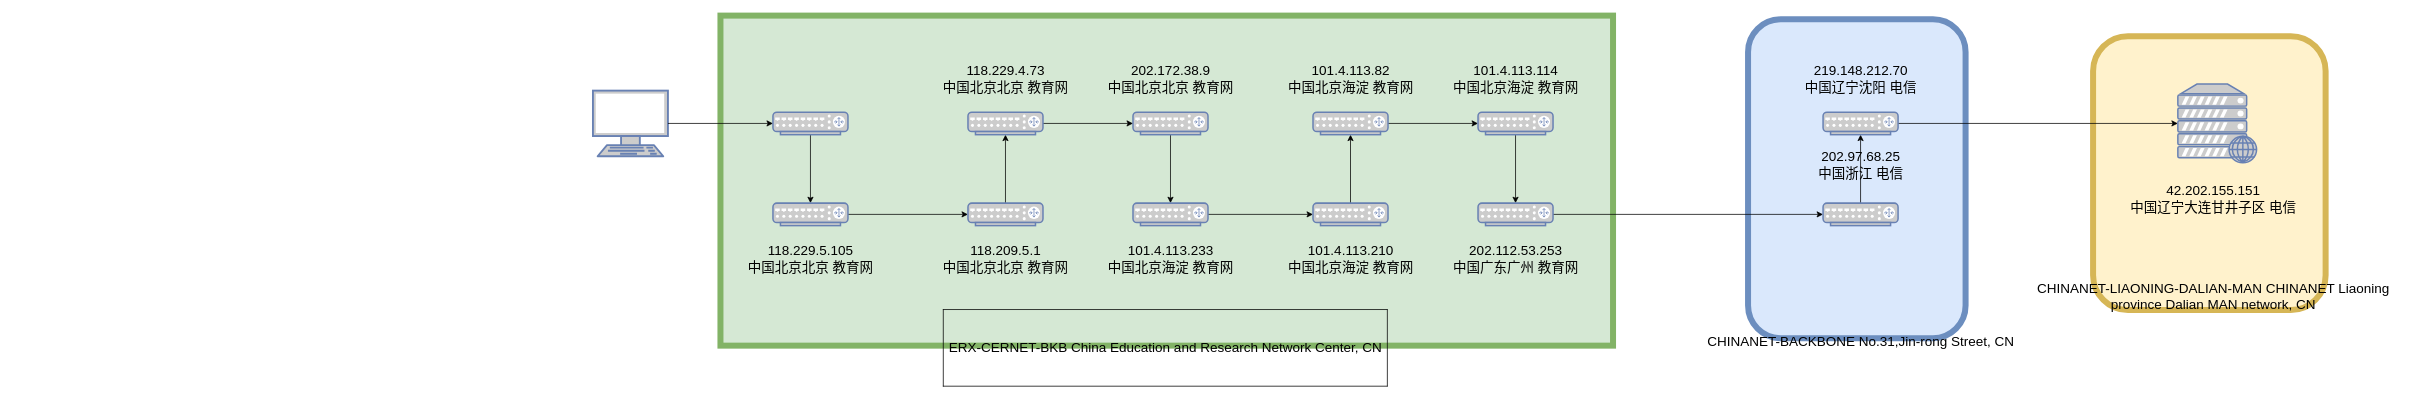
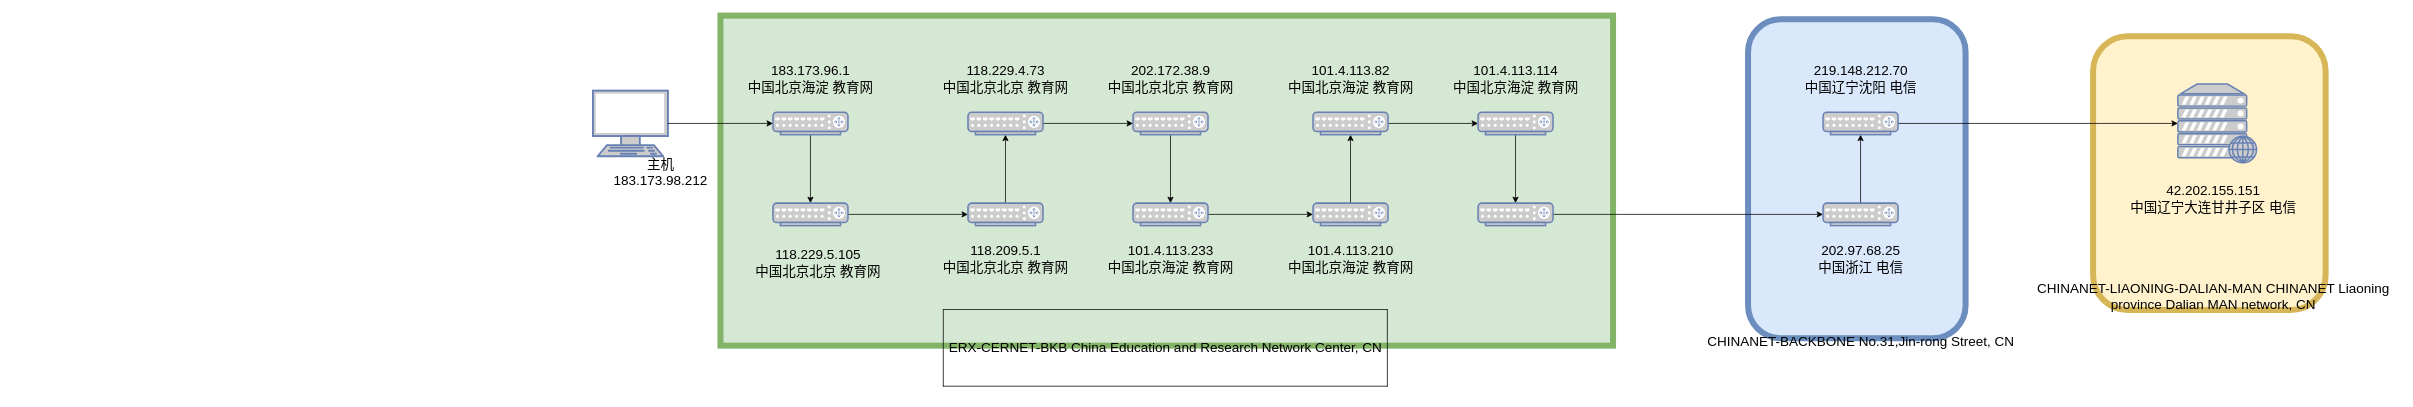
  <mxCell id="0" />
  <mxCell id="1" parent="0" />
  <mxCell id="2" value="" style="rounded=1;whiteSpace=wrap;html=1;fontSize=18;strokeWidth=8;fillColor=#fff2cc;strokeColor=#d6b656;" vertex="1" parent="1"><mxGeometry x="2790" y="47.5" width="310" height="365" as="geometry" /></mxCell>
  <mxCell id="3" value="" style="rounded=1;whiteSpace=wrap;html=1;fontSize=18;strokeWidth=8;fillColor=#dae8fc;strokeColor=#6c8ebf;" vertex="1" parent="1"><mxGeometry x="2330" y="25" width="290" height="425" as="geometry" /></mxCell>
  <mxCell id="4" value="&lt;div align=&quot;center&quot;&gt;&lt;br&gt;&lt;/div&gt;" style="text;html=1;align=center;verticalAlign=middle;resizable=0;points=[];autosize=1;strokeColor=none;fillColor=none;" parent="1" vertex="1"><mxGeometry x="20" y="230" width="20" height="20" as="geometry" /></mxCell>
+ <mxCell id="5" value="&lt;font style=&quot;font-size: 18px&quot;&gt;主机&lt;br&gt;183.173.98.212&lt;/font&gt;" style="text;html=1;align=center;verticalAlign=middle;resizable=0;points=[];autosize=1;strokeColor=none;fillColor=none;" vertex="1" parent="1"><mxGeometry x="810" y="210" width="140" height="40" as="geometry" /></mxCell>
  <mxCell id="6" value="" style="fontColor=#0066CC;verticalAlign=top;verticalLabelPosition=bottom;labelPosition=center;align=center;html=1;outlineConnect=0;fillColor=#CCCCCC;strokeColor=#6881B3;gradientColor=none;gradientDirection=north;strokeWidth=2;shape=mxgraph.networks.terminal;" vertex="1" parent="1"><mxGeometry y="120" width="100" height="87.5" as="geometry" x="790" /></mxCell>
  <mxCell id="7" value="" style="whiteSpace=wrap;html=1;fontSize=18;strokeWidth=8;fillColor=#d5e8d4;strokeColor=#82b366;" vertex="1" parent="1"><mxGeometry x="960" y="20" width="1190" height="440" as="geometry" /></mxCell>
  <mxCell id="8" style="edgeStyle=none;html=1;exitX=0.5;exitY=1;exitDx=0;exitDy=0;exitPerimeter=0;entryX=0.5;entryY=0;entryDx=0;entryDy=0;entryPerimeter=0;fontSize=18;" edge="1" parent="1" source="9" target="11"><mxGeometry relative="1" as="geometry" /></mxCell>
  <mxCell id="9" value="" style="fontColor=#0066CC;verticalAlign=top;verticalLabelPosition=bottom;labelPosition=center;align=center;html=1;outlineConnect=0;fillColor=#CCCCCC;strokeColor=#6881B3;gradientColor=none;gradientDirection=north;strokeWidth=2;shape=mxgraph.networks.router;" parent="1" vertex="1"><mxGeometry x="1030" y="148.75" width="100" height="30" as="geometry" /></mxCell>
  <mxCell id="10" style="edgeStyle=none;html=1;exitX=1;exitY=0.5;exitDx=0;exitDy=0;exitPerimeter=0;entryX=0;entryY=0.5;entryDx=0;entryDy=0;entryPerimeter=0;fontSize=18;" edge="1" parent="1" source="11" target="13"><mxGeometry relative="1" as="geometry" /></mxCell>
  <mxCell id="11" value="" style="fontColor=#0066CC;verticalAlign=top;verticalLabelPosition=bottom;labelPosition=center;align=center;html=1;outlineConnect=0;fillColor=#CCCCCC;strokeColor=#6881B3;gradientColor=none;gradientDirection=north;strokeWidth=2;shape=mxgraph.networks.router;" vertex="1" parent="1"><mxGeometry x="1030" y="270" width="100" height="30" as="geometry" /></mxCell>
  <mxCell id="12" style="edgeStyle=none;html=1;exitX=0.5;exitY=0;exitDx=0;exitDy=0;exitPerimeter=0;entryX=0.5;entryY=1;entryDx=0;entryDy=0;entryPerimeter=0;fontSize=18;" edge="1" parent="1" source="13" target="17"><mxGeometry relative="1" as="geometry" /></mxCell>
  <mxCell id="13" value="" style="fontColor=#0066CC;verticalAlign=top;verticalLabelPosition=bottom;labelPosition=center;align=center;html=1;outlineConnect=0;fillColor=#CCCCCC;strokeColor=#6881B3;gradientColor=none;gradientDirection=north;strokeWidth=2;shape=mxgraph.networks.router;" vertex="1" parent="1"><mxGeometry x="1290" y="270" width="100" height="30" as="geometry" /></mxCell>
  <mxCell id="14" style="edgeStyle=none;html=1;exitX=0.5;exitY=1;exitDx=0;exitDy=0;exitPerimeter=0;entryX=0.5;entryY=0;entryDx=0;entryDy=0;entryPerimeter=0;fontSize=18;" edge="1" parent="1" source="15" target="24"><mxGeometry relative="1" as="geometry" /></mxCell>
  <mxCell id="15" value="" style="fontColor=#0066CC;verticalAlign=top;verticalLabelPosition=bottom;labelPosition=center;align=center;html=1;outlineConnect=0;fillColor=#CCCCCC;strokeColor=#6881B3;gradientColor=none;gradientDirection=north;strokeWidth=2;shape=mxgraph.networks.router;" vertex="1" parent="1"><mxGeometry x="1510" y="148.75" width="100" height="30" as="geometry" /></mxCell>
  <mxCell id="16" style="edgeStyle=none;html=1;exitX=1;exitY=0.5;exitDx=0;exitDy=0;exitPerimeter=0;entryX=0;entryY=0.5;entryDx=0;entryDy=0;entryPerimeter=0;fontSize=18;" edge="1" parent="1" source="17" target="15"><mxGeometry relative="1" as="geometry" /></mxCell>
  <mxCell id="17" value="" style="fontColor=#0066CC;verticalAlign=top;verticalLabelPosition=bottom;labelPosition=center;align=center;html=1;outlineConnect=0;fillColor=#CCCCCC;strokeColor=#6881B3;gradientColor=none;gradientDirection=north;strokeWidth=2;shape=mxgraph.networks.router;" vertex="1" parent="1"><mxGeometry x="1290" y="148.75" width="100" height="30" as="geometry" /></mxCell>
- <mxCell id="19" value="118.229.5.105&lt;br&gt;中国北京北京 教育网" style="text;html=1;align=center;verticalAlign=middle;resizable=0;points=[];autosize=1;strokeColor=none;fillColor=none;fontSize=18;" vertex="1" parent="1"><mxGeometry x="990" y="320" width="180" height="50" as="geometry" /></mxCell>
+ <mxCell id="18" value="&lt;font style=&quot;font-size: 18px&quot;&gt;183.173.96.1&lt;br&gt;中国北京海淀 教育网&lt;/font&gt;" style="text;html=1;align=center;verticalAlign=middle;resizable=0;points=[];autosize=1;strokeColor=none;fillColor=none;" vertex="1" parent="1"><mxGeometry x="990" y="85" width="180" height="40" as="geometry" /></mxCell>
+ <mxCell id="19" value="118.229.5.105&lt;br&gt;中国北京北京 教育网" style="text;html=1;align=center;verticalAlign=middle;resizable=0;points=[];autosize=1;strokeColor=none;fillColor=none;fontSize=18;" vertex="1" parent="1"><mxGeometry x="1000" y="325" width="180" height="50" as="geometry" /></mxCell>
  <mxCell id="20" value="118.209.5.1&lt;br&gt;中国北京北京 教育网" style="text;html=1;align=center;verticalAlign=middle;resizable=0;points=[];autosize=1;strokeColor=none;fillColor=none;fontSize=18;" vertex="1" parent="1"><mxGeometry x="1250" y="320" width="180" height="50" as="geometry" /></mxCell>
  <mxCell id="21" value="118.229.4.73&lt;br&gt;中国北京北京 教育网" style="text;html=1;align=center;verticalAlign=middle;resizable=0;points=[];autosize=1;strokeColor=none;fillColor=none;fontSize=18;" vertex="1" parent="1"><mxGeometry x="1250" y="80" width="180" height="50" as="geometry" /></mxCell>
  <mxCell id="22" value="202.172.38.9&lt;br&gt;中国北京北京 教育网" style="text;html=1;align=center;verticalAlign=middle;resizable=0;points=[];autosize=1;strokeColor=none;fillColor=none;fontSize=18;" vertex="1" parent="1"><mxGeometry x="1470" y="80" width="180" height="50" as="geometry" /></mxCell>
  <mxCell id="23" style="edgeStyle=none;html=1;exitX=1;exitY=0.5;exitDx=0;exitDy=0;exitPerimeter=0;entryX=0;entryY=0.5;entryDx=0;entryDy=0;entryPerimeter=0;fontSize=18;" edge="1" parent="1" source="24" target="26"><mxGeometry relative="1" as="geometry" /></mxCell>
  <mxCell id="24" value="" style="fontColor=#0066CC;verticalAlign=top;verticalLabelPosition=bottom;labelPosition=center;align=center;html=1;outlineConnect=0;fillColor=#CCCCCC;strokeColor=#6881B3;gradientColor=none;gradientDirection=north;strokeWidth=2;shape=mxgraph.networks.router;fontSize=18;" vertex="1" parent="1"><mxGeometry x="1510" y="270" width="100" height="30" as="geometry" /></mxCell>
  <mxCell id="25" style="edgeStyle=none;html=1;exitX=0.5;exitY=0;exitDx=0;exitDy=0;exitPerimeter=0;entryX=0.5;entryY=1;entryDx=0;entryDy=0;entryPerimeter=0;fontSize=18;" edge="1" parent="1" source="26" target="30"><mxGeometry relative="1" as="geometry" /></mxCell>
  <mxCell id="26" value="" style="fontColor=#0066CC;verticalAlign=top;verticalLabelPosition=bottom;labelPosition=center;align=center;html=1;outlineConnect=0;fillColor=#CCCCCC;strokeColor=#6881B3;gradientColor=none;gradientDirection=north;strokeWidth=2;shape=mxgraph.networks.router;fontSize=18;" vertex="1" parent="1"><mxGeometry x="1750" y="270" width="100" height="30" as="geometry" /></mxCell>
  <mxCell id="27" value="101.4.113.233&lt;br&gt;中国北京海淀 教育网" style="text;html=1;align=center;verticalAlign=middle;resizable=0;points=[];autosize=1;strokeColor=none;fillColor=none;fontSize=18;" vertex="1" parent="1"><mxGeometry x="1470" y="320" width="180" height="50" as="geometry" /></mxCell>
  <mxCell id="28" value="101.4.113.210&lt;br&gt;中国北京海淀 教育网" style="text;html=1;align=center;verticalAlign=middle;resizable=0;points=[];autosize=1;strokeColor=none;fillColor=none;fontSize=18;" vertex="1" parent="1"><mxGeometry x="1710" y="320" width="180" height="50" as="geometry" /></mxCell>
  <mxCell id="29" style="edgeStyle=none;html=1;exitX=1;exitY=0.5;exitDx=0;exitDy=0;exitPerimeter=0;entryX=0;entryY=0.5;entryDx=0;entryDy=0;entryPerimeter=0;fontSize=18;" edge="1" parent="1" source="30" target="33"><mxGeometry relative="1" as="geometry" /></mxCell>
  <mxCell id="30" value="" style="fontColor=#0066CC;verticalAlign=top;verticalLabelPosition=bottom;labelPosition=center;align=center;html=1;outlineConnect=0;fillColor=#CCCCCC;strokeColor=#6881B3;gradientColor=none;gradientDirection=north;strokeWidth=2;shape=mxgraph.networks.router;fontSize=18;" vertex="1" parent="1"><mxGeometry x="1750" y="148.75" width="100" height="30" as="geometry" /></mxCell>
  <mxCell id="31" value="101.4.113.82&lt;br&gt;中国北京海淀 教育网" style="text;html=1;align=center;verticalAlign=middle;resizable=0;points=[];autosize=1;strokeColor=none;fillColor=none;fontSize=18;" vertex="1" parent="1"><mxGeometry x="1710" y="80" width="180" height="50" as="geometry" /></mxCell>
  <mxCell id="32" style="edgeStyle=none;html=1;exitX=0.5;exitY=1;exitDx=0;exitDy=0;exitPerimeter=0;entryX=0.5;entryY=0;entryDx=0;entryDy=0;entryPerimeter=0;fontSize=18;" edge="1" parent="1" source="33" target="36"><mxGeometry relative="1" as="geometry" /></mxCell>
  <mxCell id="33" value="" style="fontColor=#0066CC;verticalAlign=top;verticalLabelPosition=bottom;labelPosition=center;align=center;html=1;outlineConnect=0;fillColor=#CCCCCC;strokeColor=#6881B3;gradientColor=none;gradientDirection=north;strokeWidth=2;shape=mxgraph.networks.router;fontSize=18;" vertex="1" parent="1"><mxGeometry x="1970" y="148.75" width="100" height="30" as="geometry" /></mxCell>
  <mxCell id="34" value="101.4.113.114&lt;br&gt;中国北京海淀 教育网" style="text;html=1;align=center;verticalAlign=middle;resizable=0;points=[];autosize=1;strokeColor=none;fillColor=none;fontSize=18;" vertex="1" parent="1"><mxGeometry x="1930" y="80" width="180" height="50" as="geometry" /></mxCell>
  <mxCell id="35" style="edgeStyle=none;html=1;exitX=1;exitY=0.5;exitDx=0;exitDy=0;exitPerimeter=0;entryX=0;entryY=0.5;entryDx=0;entryDy=0;entryPerimeter=0;fontSize=18;" edge="1" parent="1" source="36" target="41"><mxGeometry relative="1" as="geometry" /></mxCell>
  <mxCell id="36" value="" style="fontColor=#0066CC;verticalAlign=top;verticalLabelPosition=bottom;labelPosition=center;align=center;html=1;outlineConnect=0;fillColor=#CCCCCC;strokeColor=#6881B3;gradientColor=none;gradientDirection=north;strokeWidth=2;shape=mxgraph.networks.router;fontSize=18;" vertex="1" parent="1"><mxGeometry x="1970" y="270" width="100" height="30" as="geometry" /></mxCell>
- <mxCell id="37" value="202.112.53.253&lt;br&gt;中国广东广州 教育网" style="text;html=1;align=center;verticalAlign=middle;resizable=0;points=[];autosize=1;strokeColor=none;fillColor=none;fontSize=18;" vertex="1" parent="1"><mxGeometry x="1930" y="320" width="180" height="50" as="geometry" /></mxCell>
  <mxCell id="38" style="edgeStyle=none;html=1;fontSize=18;" edge="1" parent="1" source="6" target="9"><mxGeometry relative="1" as="geometry" /></mxCell>
  <mxCell id="39" value="&lt;table class=&quot;MsoTableGrid&quot; border=&quot;1&quot; cellspacing=&quot;0&quot; cellpadding=&quot;0&quot; style=&quot;margin-left: 42.0pt ; border-collapse: collapse ; border: none&quot;&gt;&lt;br/&gt; &lt;tbody&gt;&lt;tr&gt;&lt;br/&gt;  &lt;td width=&quot;249&quot; valign=&quot;top&quot; style=&quot;width: 186.4pt ; border: solid 1.0pt ; padding: 0cm 5.4pt 0cm 5.4pt&quot;&gt;&lt;br/&gt;  &lt;p class=&quot;MsoListParagraph&quot; style=&quot;text-indent: 0cm&quot;&gt;&lt;span lang=&quot;EN-US&quot;&gt;ERX-CERNET-BKB China Education and Research Network Center, CN&lt;/span&gt;&lt;/p&gt;&lt;br/&gt;  &lt;/td&gt;&lt;br/&gt; &lt;/tr&gt;&lt;br/&gt;&lt;/tbody&gt;&lt;/table&gt;" style="text;html=1;align=center;verticalAlign=middle;resizable=0;points=[];autosize=1;strokeColor=none;fillColor=none;fontSize=18;" vertex="1" parent="1"><mxGeometry x="1190" y="320" width="670" height="200" as="geometry" /></mxCell>
  <mxCell id="40" style="edgeStyle=none;html=1;exitX=0.5;exitY=0;exitDx=0;exitDy=0;exitPerimeter=0;entryX=0.5;entryY=1;entryDx=0;entryDy=0;entryPerimeter=0;fontSize=18;" edge="1" parent="1" source="41" target="43"><mxGeometry relative="1" as="geometry" /></mxCell>
  <mxCell id="41" value="" style="fontColor=#0066CC;verticalAlign=top;verticalLabelPosition=bottom;labelPosition=center;align=center;html=1;outlineConnect=0;fillColor=#CCCCCC;strokeColor=#6881B3;gradientColor=none;gradientDirection=north;strokeWidth=2;shape=mxgraph.networks.router;fontSize=18;" vertex="1" parent="1"><mxGeometry x="2430" y="270" width="100" height="30" as="geometry" /></mxCell>
  <mxCell id="42" style="edgeStyle=none;html=1;exitX=1;exitY=0.5;exitDx=0;exitDy=0;exitPerimeter=0;entryX=0;entryY=0.5;entryDx=0;entryDy=0;entryPerimeter=0;fontSize=18;" edge="1" parent="1" source="43" target="46"><mxGeometry relative="1" as="geometry" /></mxCell>
  <mxCell id="43" value="" style="fontColor=#0066CC;verticalAlign=top;verticalLabelPosition=bottom;labelPosition=center;align=center;html=1;outlineConnect=0;fillColor=#CCCCCC;strokeColor=#6881B3;gradientColor=none;gradientDirection=north;strokeWidth=2;shape=mxgraph.networks.router;fontSize=18;" vertex="1" parent="1"><mxGeometry x="2430" y="148.75" width="100" height="30" as="geometry" /></mxCell>
- <mxCell id="44" value="202.97.68.25&lt;br&gt;中国浙江 电信" style="text;html=1;align=center;verticalAlign=middle;resizable=0;points=[];autosize=1;strokeColor=none;fillColor=none;fontSize=18;" vertex="1" parent="1"><mxGeometry x="2415" y="195" width="130" height="50" as="geometry" /></mxCell>
+ <mxCell id="44" value="202.97.68.25&lt;br&gt;中国浙江 电信" style="text;html=1;align=center;verticalAlign=middle;resizable=0;points=[];autosize=1;strokeColor=none;fillColor=none;fontSize=18;" vertex="1" parent="1"><mxGeometry x="2415" y="320" width="130" height="50" as="geometry" /></mxCell>
  <mxCell id="45" value="219.148.212.70&lt;br&gt;中国辽宁沈阳 电信" style="text;html=1;align=center;verticalAlign=middle;resizable=0;points=[];autosize=1;strokeColor=none;fillColor=none;fontSize=18;" vertex="1" parent="1"><mxGeometry x="2400" y="80" width="160" height="50" as="geometry" /></mxCell>
  <mxCell id="46" value="" style="fontColor=#0066CC;verticalAlign=top;verticalLabelPosition=bottom;labelPosition=center;align=center;html=1;outlineConnect=0;fillColor=#CCCCCC;strokeColor=#6881B3;gradientColor=none;gradientDirection=north;strokeWidth=2;shape=mxgraph.networks.web_server;fontSize=18;" vertex="1" parent="1"><mxGeometry x="2903" y="111.25" width="105" height="105" as="geometry" /></mxCell>
  <mxCell id="47" value="42.202.155.151&lt;br&gt;中国辽宁大连甘井子区 电信" style="text;html=1;align=center;verticalAlign=middle;resizable=0;points=[];autosize=1;strokeColor=none;fillColor=none;fontSize=18;" vertex="1" parent="1"><mxGeometry x="2830" y="240" width="240" height="50" as="geometry" /></mxCell>
  <mxCell id="48" value="&lt;span lang=&quot;EN-US&quot;&gt;&lt;font style=&quot;font-size: 18px&quot;&gt;CHINANET-BACKBONE No.31,Jin-rong Street, CN&lt;/font&gt;&lt;/span&gt;" style="text;html=1;align=center;verticalAlign=middle;resizable=0;points=[];autosize=1;strokeColor=none;fillColor=none;fontSize=18;" vertex="1" parent="1"><mxGeometry x="2270" y="440" width="420" height="30" as="geometry" /></mxCell>
  <mxCell id="49" value="&lt;span lang=&quot;EN-US&quot;&gt;&lt;font style=&quot;font-size: 18px&quot;&gt;CHINANET-LIAONING-DALIAN-MAN CHINANET Liaoning&lt;br/&gt;province Dalian MAN network, CN&lt;/font&gt;&lt;/span&gt;" style="text;html=1;align=center;verticalAlign=middle;resizable=0;points=[];autosize=1;strokeColor=none;fillColor=none;fontSize=18;" vertex="1" parent="1"><mxGeometry x="2705" y="370" width="490" height="50" as="geometry" /></mxCell>
